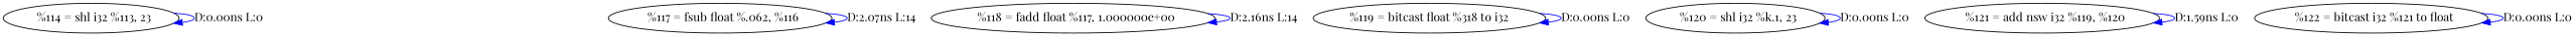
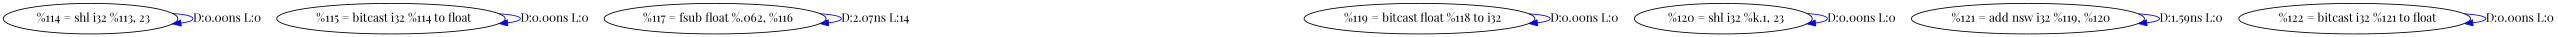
  digraph {
    fontname="Playfair Display"
    node [fontname="Playfair Display"]
    edge [color=blue fontname="Playfair Display"]
    n1 [label="  %114 = shl i32 %113, 23"]
+   n2 [label="  %115 = bitcast i32 %114 to float"]
    n3 [label="  %117 = fsub float %.062, %116"]
-   n4 [label="  %118 = fadd float %117, 1.000000e+00"]
-   n5 [label="%119 = bitcast float %318 to i32"]
+   n5 [label="  %119 = bitcast float %118 to i32"]
    n6 [label="  %120 = shl i32 %k.1, 23"]
    n7 [label="  %121 = add nsw i32 %119, %120"]
    n8 [label="  %122 = bitcast i32 %121 to float"]
    n1 -> n1 [label="D:0.00ns L:0"]
+   n2 -> n2 [label="D:0.00ns L:0"]
    n3 -> n3 [label="D:2.07ns L:14"]
-   n4 -> n4 [label="D:2.16ns L:14"]
    n5 -> n5 [label="D:0.00ns L:0"]
    n6 -> n6 [label="D:0.00ns L:0"]
    n7 -> n7 [label="D:1.59ns L:0"]
    n8 -> n8 [label="D:0.00ns L:0"]
  }
